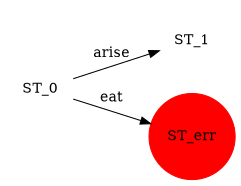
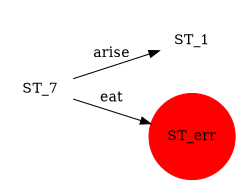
  digraph {
    rankdir=LR
    node [color=white shape=circle style=filled]
-   ST_0
+   ST_0 [label=ST_7]
    ST_1
    ST_err [color=red]
    ST_0 -> ST_1 [label=arise]
    ST_0 -> ST_err [label=eat]
  }
